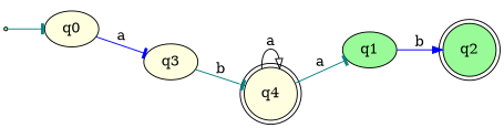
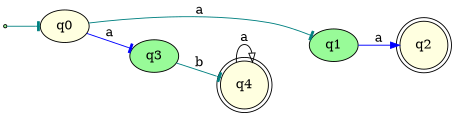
  digraph {
    rankdir=LR
    node [fillcolor=lightyellow style=filled]
    edge [arrowhead=tee color=teal]
    inic [fillcolor=palegreen shape=point]
    q0
    q1 [fillcolor=palegreen]
-   q3
-   q2 [fillcolor=palegreen shape=doublecircle]
+   q3 [fillcolor=palegreen]
+   q2 [shape=doublecircle]
    q4 [shape=doublecircle]
    inic -> q0
-   q4 -> q1 [label=a]
+   q0 -> q1 [label=a]
    q0 -> q3 [color=blue label=a]
-   q1 -> q2 [arrowhead=normal color=blue label=b]
+   q1 -> q2 [arrowhead=normal color=blue label=a]
    q3 -> q4 [label=b]
    q4 -> q4 [arrowhead=onormal color=black label=a]
  }
